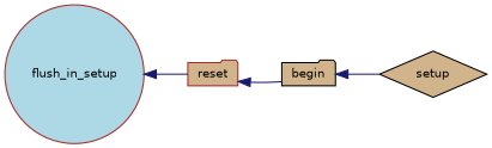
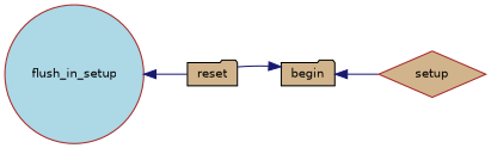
  digraph {
    rankdir=LR
    node [color=brown fillcolor=tan fontname=Helvetica fontsize=10 shape=folder style=filled]
    edge [color=midnightblue dir=back fontname=Helvetica fontsize=10 labelfontname=Helvetica labelfontsize=10 style=solid]
    n1 [fillcolor=lightblue fontcolor=black height=0.2 label=flush_in_setup shape=circle width=0.4]
-   n2 [height=0.2 label=reset width=0.4]
+   n2 [color=black height=0.2 label=reset width=0.4]
    n3 [color=black height=0.2 label=begin width=0.4]
-   n4 [color=black height=0.2 label=setup shape=diamond width=0.4]
+   n4 [height=0.2 label=setup shape=diamond width=0.4]
    n1 -> n2
-   n2 -> n3
+   n3 -> n2
    n3 -> n4
  }
